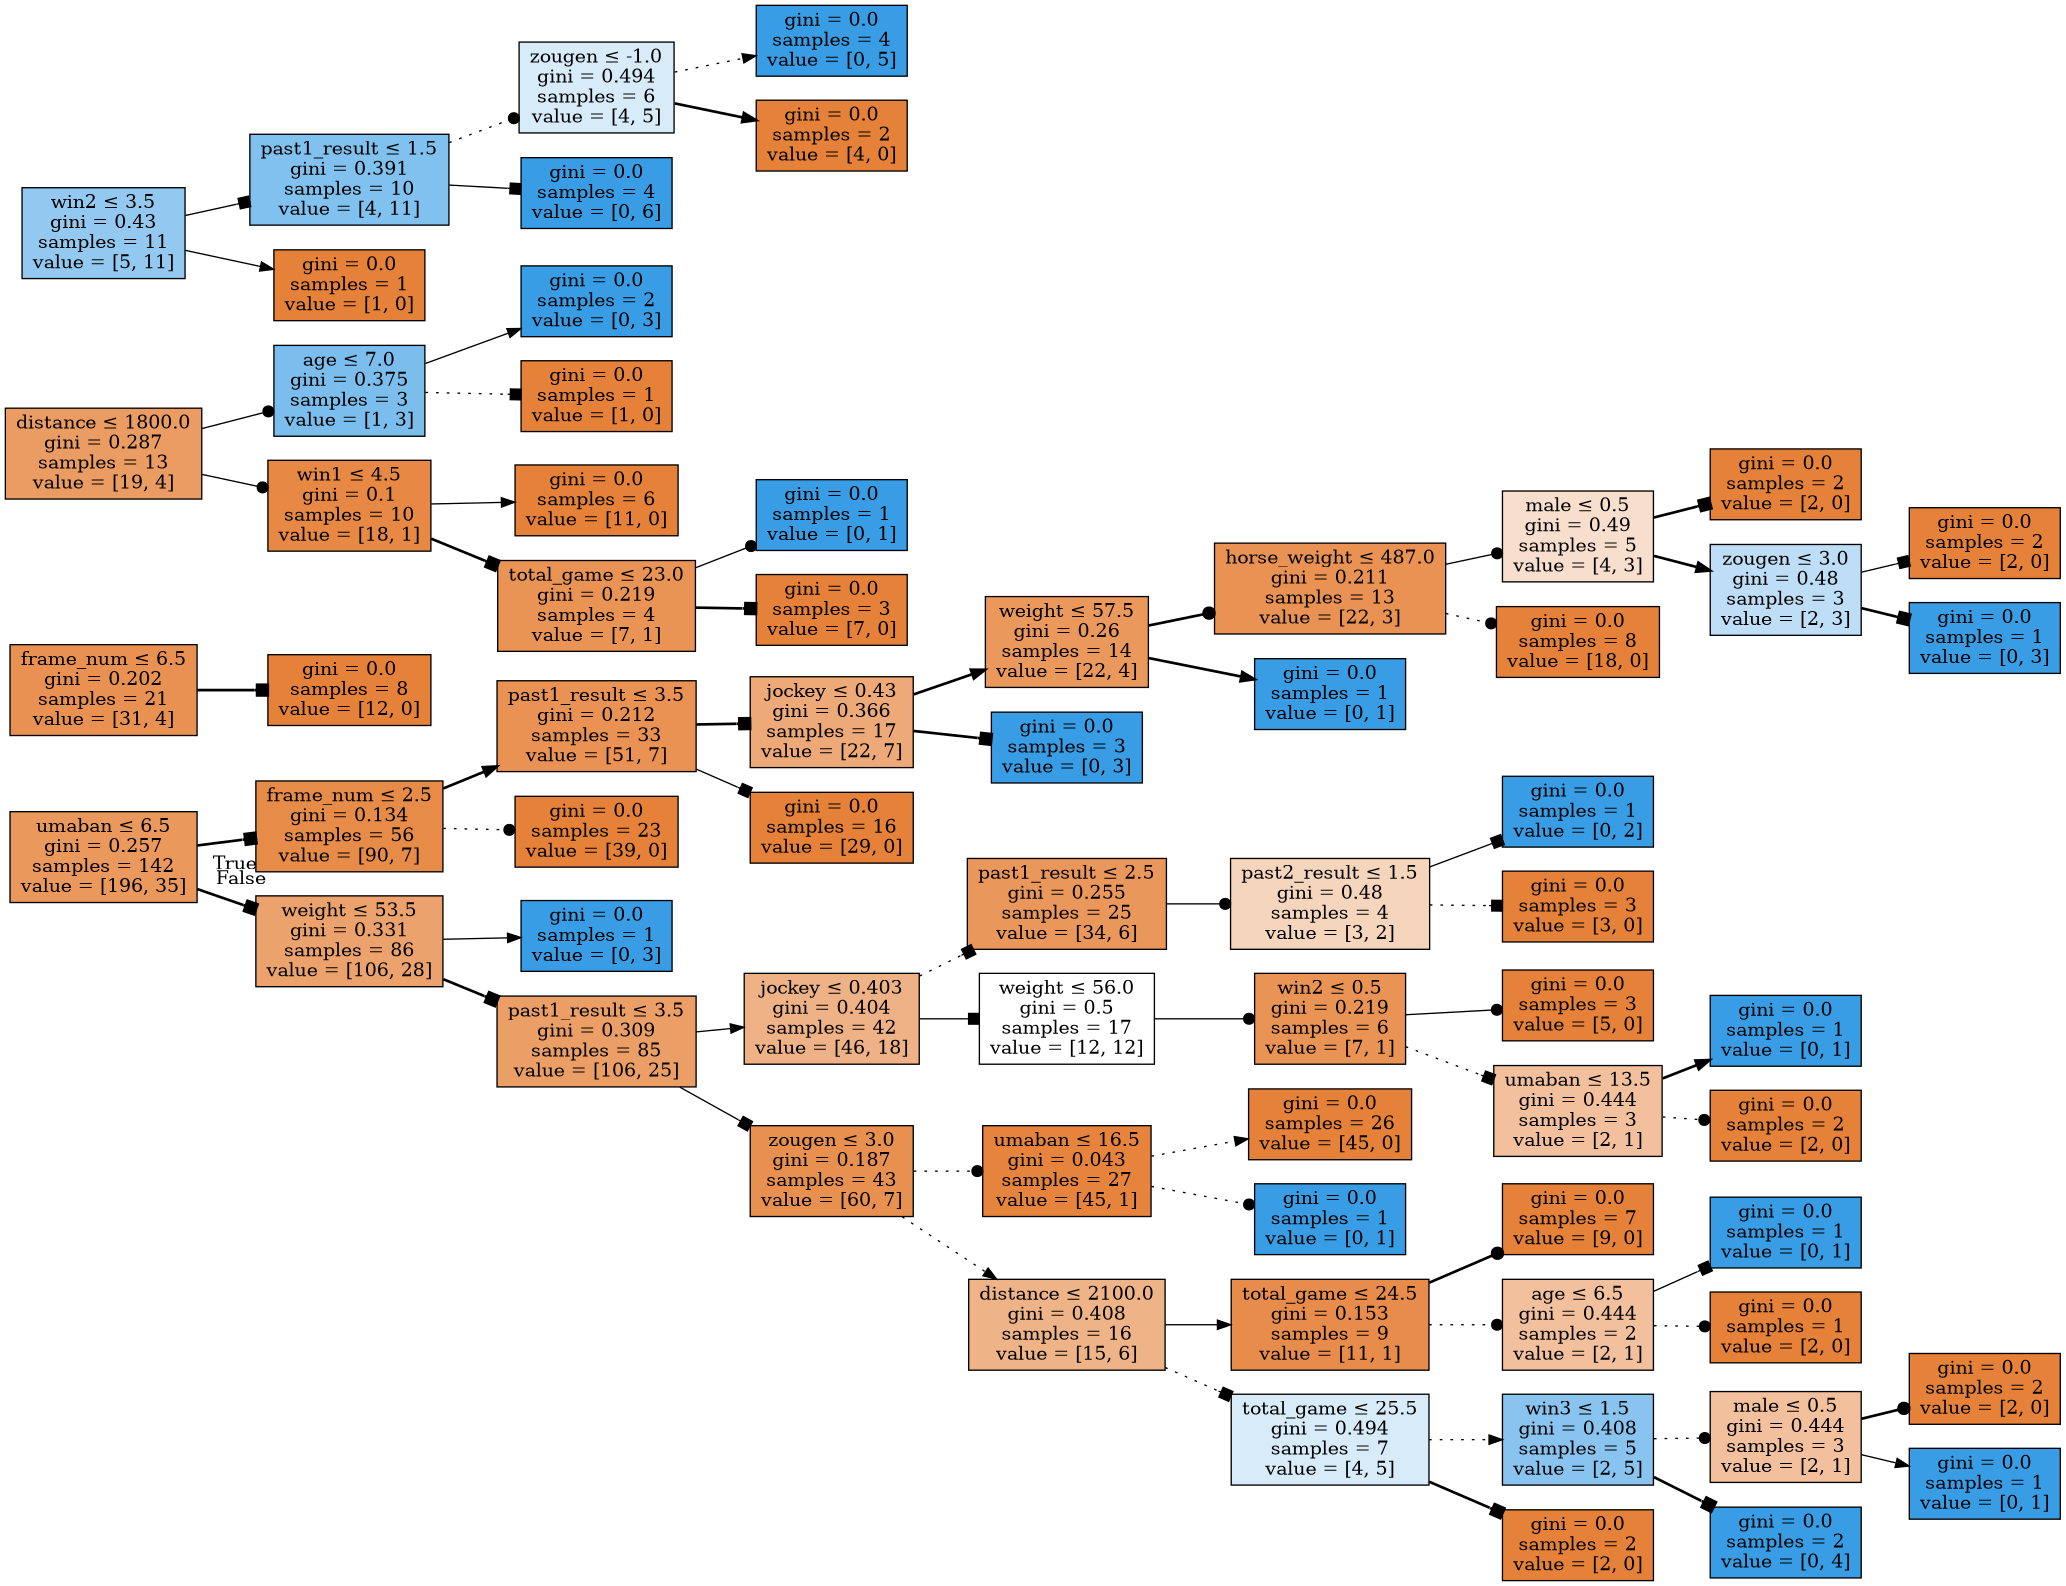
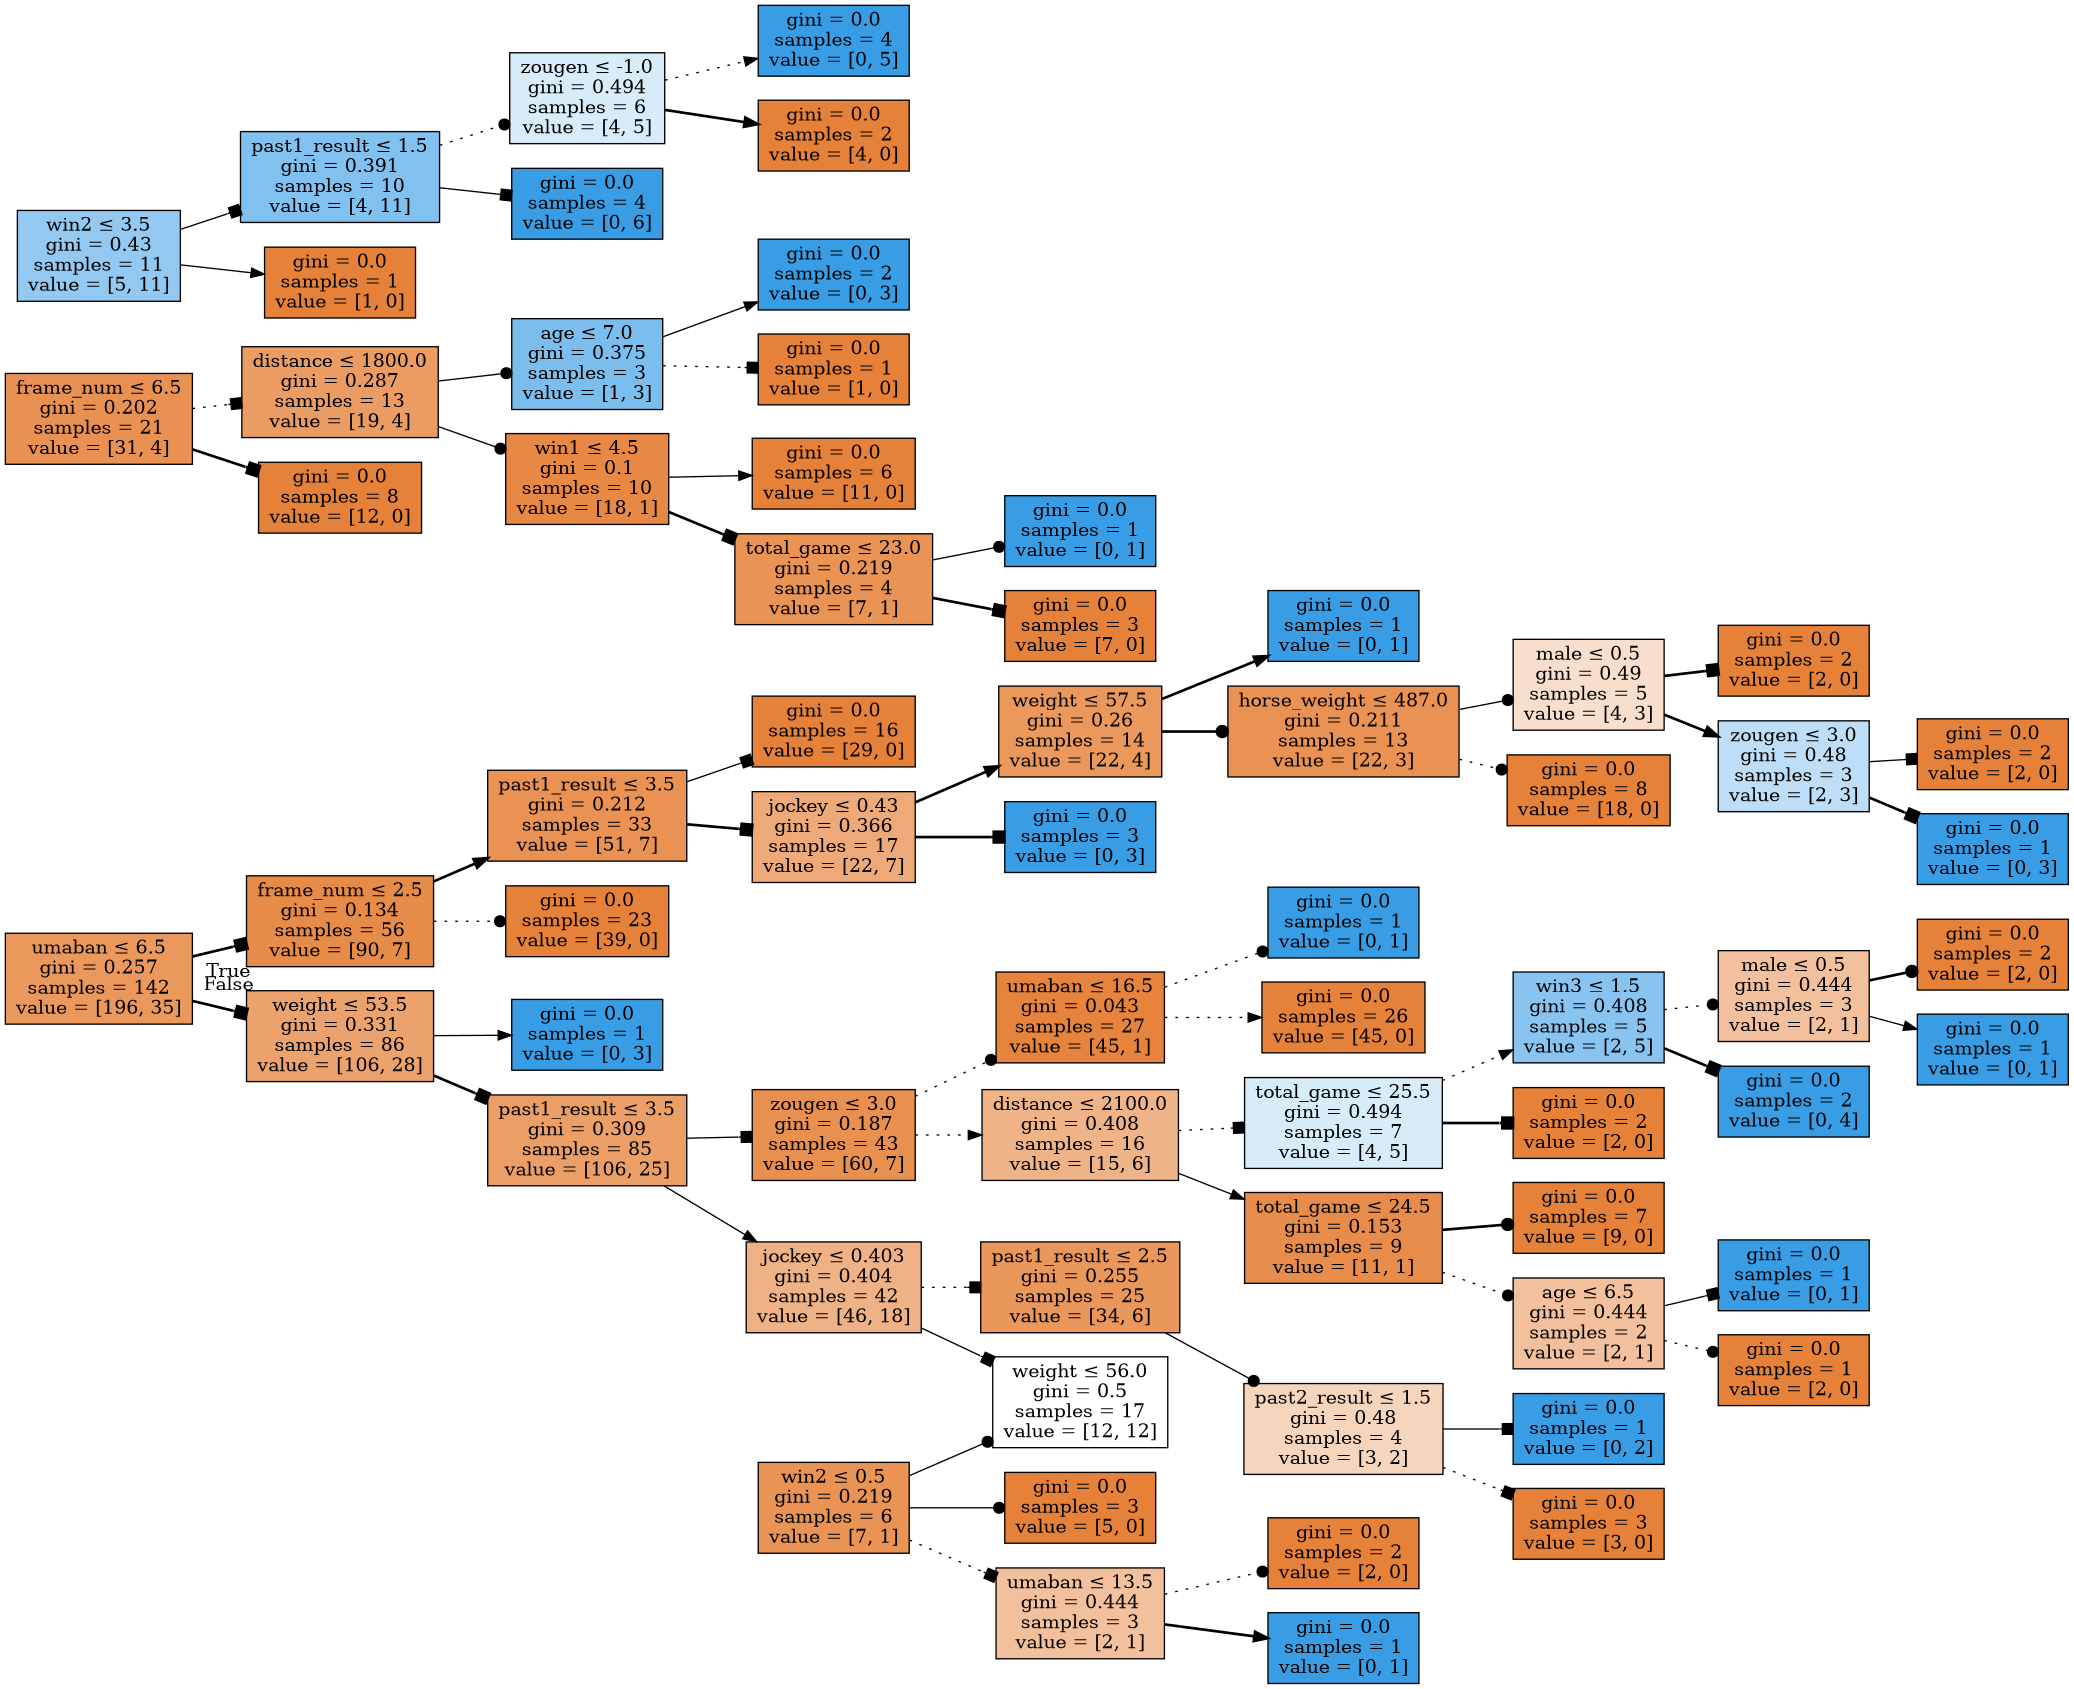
  digraph {
    rankdir=LR
    node [color=black fillcolor="#e58139ff" shape=box style=filled]
    edge [arrowhead=box style=solid]
    n1 [fillcolor="#e58139d1" label=<umaban &le; 6.5<br/>gini = 0.257<br/>samples = 142<br/>value = [196, 35]>]
    n2 [fillcolor="#e58139eb" label=<frame_num &le; 2.5<br/>gini = 0.134<br/>samples = 56<br/>value = [90, 7]>]
    n3 [fillcolor="#e58139bc" label=<weight &le; 53.5<br/>gini = 0.331<br/>samples = 86<br/>value = [106, 28]>]
    n4 [fillcolor="#e58139dc" label=<past1_result &le; 3.5<br/>gini = 0.212<br/>samples = 33<br/>value = [51, 7]>]
    n5 [label=<gini = 0.0<br/>samples = 23<br/>value = [39, 0]>]
    n6 [fillcolor="#399de5ff" label=<gini = 0.0<br/>samples = 1<br/>value = [0, 3]>]
    n7 [fillcolor="#e58139c3" label=<past1_result &le; 3.5<br/>gini = 0.309<br/>samples = 85<br/>value = [106, 25]>]
    n8 [fillcolor="#e58139ae" label=<jockey &le; 0.43<br/>gini = 0.366<br/>samples = 17<br/>value = [22, 7]>]
    n9 [label=<gini = 0.0<br/>samples = 16<br/>value = [29, 0]>]
    n10 [fillcolor="#e58139d1" label=<weight &le; 57.5<br/>gini = 0.26<br/>samples = 14<br/>value = [22, 4]>]
    n11 [fillcolor="#399de5ff" label=<gini = 0.0<br/>samples = 3<br/>value = [0, 3]>]
    n12 [fillcolor="#e58139dc" label=<horse_weight &le; 487.0<br/>gini = 0.211<br/>samples = 13<br/>value = [22, 3]>]
    n13 [fillcolor="#399de5ff" label=<gini = 0.0<br/>samples = 1<br/>value = [0, 1]>]
    n14 [fillcolor="#e5813940" label=<male &le; 0.5<br/>gini = 0.49<br/>samples = 5<br/>value = [4, 3]>]
    n15 [label=<gini = 0.0<br/>samples = 8<br/>value = [18, 0]>]
    n16 [label=<gini = 0.0<br/>samples = 2<br/>value = [2, 0]>]
    n17 [fillcolor="#399de555" label=<zougen &le; 3.0<br/>gini = 0.48<br/>samples = 3<br/>value = [2, 3]>]
    n18 [label=<gini = 0.0<br/>samples = 2<br/>value = [2, 0]>]
    n19 [fillcolor="#399de5ff" label=<gini = 0.0<br/>samples = 1<br/>value = [0, 3]>]
    n20 [fillcolor="#e581399b" label=<jockey &le; 0.403<br/>gini = 0.404<br/>samples = 42<br/>value = [46, 18]>]
    n21 [fillcolor="#e58139e1" label=<zougen &le; 3.0<br/>gini = 0.187<br/>samples = 43<br/>value = [60, 7]>]
    n22 [fillcolor="#e58139d2" label=<past1_result &le; 2.5<br/>gini = 0.255<br/>samples = 25<br/>value = [34, 6]>]
    n23 [fillcolor="#e5813900" label=<weight &le; 56.0<br/>gini = 0.5<br/>samples = 17<br/>value = [12, 12]>]
    n24 [fillcolor="#e58139f9" label=<umaban &le; 16.5<br/>gini = 0.043<br/>samples = 27<br/>value = [45, 1]>]
    n25 [fillcolor="#e5813999" label=<distance &le; 2100.0<br/>gini = 0.408<br/>samples = 16<br/>value = [15, 6]>]
    n26 [fillcolor="#e5813955" label=<past2_result &le; 1.5<br/>gini = 0.48<br/>samples = 4<br/>value = [3, 2]>]
    n27 [fillcolor="#e58139db" label=<win2 &le; 0.5<br/>gini = 0.219<br/>samples = 6<br/>value = [7, 1]>]
    n28 [fillcolor="#e58139de" label=<frame_num &le; 6.5<br/>gini = 0.202<br/>samples = 21<br/>value = [31, 4]>]
    n29 [fillcolor="#e58139c9" label=<distance &le; 1800.0<br/>gini = 0.287<br/>samples = 13<br/>value = [19, 4]>]
    n30 [label=<gini = 0.0<br/>samples = 8<br/>value = [12, 0]>]
    n31 [fillcolor="#399de5ff" label=<gini = 0.0<br/>samples = 1<br/>value = [0, 2]>]
    n32 [label=<gini = 0.0<br/>samples = 3<br/>value = [3, 0]>]
    n33 [fillcolor="#399de5aa" label=<age &le; 7.0<br/>gini = 0.375<br/>samples = 3<br/>value = [1, 3]>]
    n34 [fillcolor="#e58139f1" label=<win1 &le; 4.5<br/>gini = 0.1<br/>samples = 10<br/>value = [18, 1]>]
    n35 [fillcolor="#399de5ff" label=<gini = 0.0<br/>samples = 2<br/>value = [0, 3]>]
    n36 [label=<gini = 0.0<br/>samples = 1<br/>value = [1, 0]>]
    n37 [label=<gini = 0.0<br/>samples = 6<br/>value = [11, 0]>]
    n38 [fillcolor="#e58139db" label=<total_game &le; 23.0<br/>gini = 0.219<br/>samples = 4<br/>value = [7, 1]>]
    n39 [fillcolor="#399de5ff" label=<gini = 0.0<br/>samples = 1<br/>value = [0, 1]>]
    n40 [label=<gini = 0.0<br/>samples = 3<br/>value = [7, 0]>]
    n41 [label=<gini = 0.0<br/>samples = 3<br/>value = [5, 0]>]
    n42 [fillcolor="#e581397f" label=<umaban &le; 13.5<br/>gini = 0.444<br/>samples = 3<br/>value = [2, 1]>]
    n43 [fillcolor="#399de58b" label=<win2 &le; 3.5<br/>gini = 0.43<br/>samples = 11<br/>value = [5, 11]>]
    n44 [fillcolor="#399de5a2" label=<past1_result &le; 1.5<br/>gini = 0.391<br/>samples = 10<br/>value = [4, 11]>]
    n45 [label=<gini = 0.0<br/>samples = 1<br/>value = [1, 0]>]
    n46 [fillcolor="#399de5ff" label=<gini = 0.0<br/>samples = 1<br/>value = [0, 1]>]
    n47 [label=<gini = 0.0<br/>samples = 2<br/>value = [2, 0]>]
    n48 [fillcolor="#399de533" label=<zougen &le; -1.0<br/>gini = 0.494<br/>samples = 6<br/>value = [4, 5]>]
    n49 [fillcolor="#399de5ff" label=<gini = 0.0<br/>samples = 4<br/>value = [0, 6]>]
    n50 [fillcolor="#399de5ff" label=<gini = 0.0<br/>samples = 4<br/>value = [0, 5]>]
    n51 [label=<gini = 0.0<br/>samples = 2<br/>value = [4, 0]>]
    n52 [label=<gini = 0.0<br/>samples = 26<br/>value = [45, 0]>]
    n53 [fillcolor="#399de5ff" label=<gini = 0.0<br/>samples = 1<br/>value = [0, 1]>]
    n54 [fillcolor="#e58139e8" label=<total_game &le; 24.5<br/>gini = 0.153<br/>samples = 9<br/>value = [11, 1]>]
    n55 [fillcolor="#399de533" label=<total_game &le; 25.5<br/>gini = 0.494<br/>samples = 7<br/>value = [4, 5]>]
    n56 [label=<gini = 0.0<br/>samples = 7<br/>value = [9, 0]>]
    n57 [fillcolor="#e581397f" label=<age &le; 6.5<br/>gini = 0.444<br/>samples = 2<br/>value = [2, 1]>]
    n58 [fillcolor="#399de599" label=<win3 &le; 1.5<br/>gini = 0.408<br/>samples = 5<br/>value = [2, 5]>]
    n59 [label=<gini = 0.0<br/>samples = 2<br/>value = [2, 0]>]
    n60 [fillcolor="#399de5ff" label=<gini = 0.0<br/>samples = 1<br/>value = [0, 1]>]
    n61 [label=<gini = 0.0<br/>samples = 1<br/>value = [2, 0]>]
    n62 [fillcolor="#e581397f" label=<male &le; 0.5<br/>gini = 0.444<br/>samples = 3<br/>value = [2, 1]>]
    n63 [fillcolor="#399de5ff" label=<gini = 0.0<br/>samples = 2<br/>value = [0, 4]>]
    n64 [label=<gini = 0.0<br/>samples = 2<br/>value = [2, 0]>]
    n65 [fillcolor="#399de5ff" label=<gini = 0.0<br/>samples = 1<br/>value = [0, 1]>]
    n1 -> n2 [headlabel=True labelangle=45 labeldistance=2.5 style=bold]
    n1 -> n3 [headlabel=False labelangle=-45 labeldistance=2.5 style=bold]
    n2 -> n4 [arrowhead=normal style=bold]
    n2 -> n5 [arrowhead=dot style=dotted]
    n3 -> n6 [arrowhead=normal]
    n3 -> n7 [style=bold]
    n4 -> n8 [style=bold]
    n4 -> n9
    n7 -> n20 [arrowhead=normal]
    n7 -> n21
    n8 -> n10 [arrowhead=normal style=bold]
    n8 -> n11 [style=bold]
    n10 -> n12 [arrowhead=dot style=bold]
    n10 -> n13 [arrowhead=normal style=bold]
    n12 -> n14 [arrowhead=dot]
    n12 -> n15 [arrowhead=dot style=dotted]
    n14 -> n16 [style=bold]
    n14 -> n17 [arrowhead=normal style=bold]
    n17 -> n18
    n17 -> n19 [style=bold]
    n20 -> n22 [style=dotted]
    n20 -> n23
    n21 -> n24 [arrowhead=dot style=dotted]
    n21 -> n25 [arrowhead=normal style=dotted]
    n22 -> n26 [arrowhead=dot]
-   n23 -> n27 [arrowhead=dot]
+   n27 -> n23 [arrowhead=dot]
    n24 -> n52 [arrowhead=normal style=dotted]
    n24 -> n53 [arrowhead=dot style=dotted]
    n25 -> n54 [arrowhead=normal]
    n25 -> n55 [style=dotted]
    n26 -> n31
    n26 -> n32 [style=dotted]
    n27 -> n41 [arrowhead=dot]
    n27 -> n42 [style=dotted]
+   n28 -> n29 [style=dotted]
    n28 -> n30 [style=bold]
    n29 -> n33 [arrowhead=dot]
    n29 -> n34 [arrowhead=dot]
    n33 -> n35 [arrowhead=normal]
    n33 -> n36 [style=dotted]
    n34 -> n37 [arrowhead=normal]
    n34 -> n38 [style=bold]
    n38 -> n39 [arrowhead=dot]
    n38 -> n40 [style=bold]
    n42 -> n46 [arrowhead=normal style=bold]
    n42 -> n47 [arrowhead=dot style=dotted]
    n43 -> n44
    n43 -> n45 [arrowhead=normal]
    n44 -> n48 [arrowhead=dot style=dotted]
    n44 -> n49
    n48 -> n50 [arrowhead=normal style=dotted]
    n48 -> n51 [arrowhead=normal style=bold]
    n54 -> n56 [arrowhead=dot style=bold]
    n54 -> n57 [arrowhead=dot style=dotted]
    n55 -> n58 [arrowhead=normal style=dotted]
    n55 -> n59 [style=bold]
    n57 -> n60
    n57 -> n61 [arrowhead=dot style=dotted]
    n58 -> n62 [arrowhead=dot style=dotted]
    n58 -> n63 [style=bold]
    n62 -> n64 [arrowhead=dot style=bold]
    n62 -> n65 [arrowhead=normal]
  }
